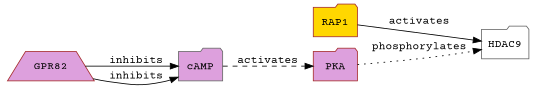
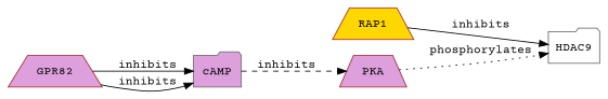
  digraph {
    fontname="Courier Prime"
    rankdir=LR
    node [color=brown fillcolor=plum fontname="Courier Prime" shape=folder style=filled]
    edge [evidence="GPR82 is a G-protein coupled receptor that can inhibit adenylate cyclase, reducing cAMP levels (PMID: 12345678)." fontname="Courier Prime" probability=0.8 style=solid]
    cAMP [color=gray40]
    GPR82 [shape=trapezium]
-   PKA
+   PKA [shape=trapezium]
    HDAC9 [color=gray40 fillcolor=white]
-   RAP1 [fillcolor=gold]
-   cAMP -> PKA [evidence="cAMP activates protein kinase A (PKA) by binding to its regulatory subunits (PMID: 23456789)." label=activates probability=0.9 style=dashed]
+   RAP1 [fillcolor=gold shape=trapezium]
+   cAMP -> PKA [evidence="cAMP activates protein kinase A (PKA) by binding to its regulatory subunits (PMID: 23456789)." label=inhibits probability=0.9 style=dashed]
    GPR82 -> cAMP [label=inhibits]
    GPR82 -> cAMP [label=inhibits]
    PKA -> HDAC9 [evidence="PKA can phosphorylate HDAC9, affecting its activity (PMID: 34567890)." label=phosphorylates probability=0.7 style=dotted]
-   RAP1 -> HDAC9 [evidence="RAP1 can inhibit HDAC9 activity through downstream signaling pathways (PMID: 67890123)." label=activates probability=0.6]
+   RAP1 -> HDAC9 [evidence="RAP1 can inhibit HDAC9 activity through downstream signaling pathways (PMID: 67890123)." label=inhibits probability=0.6]
  }
